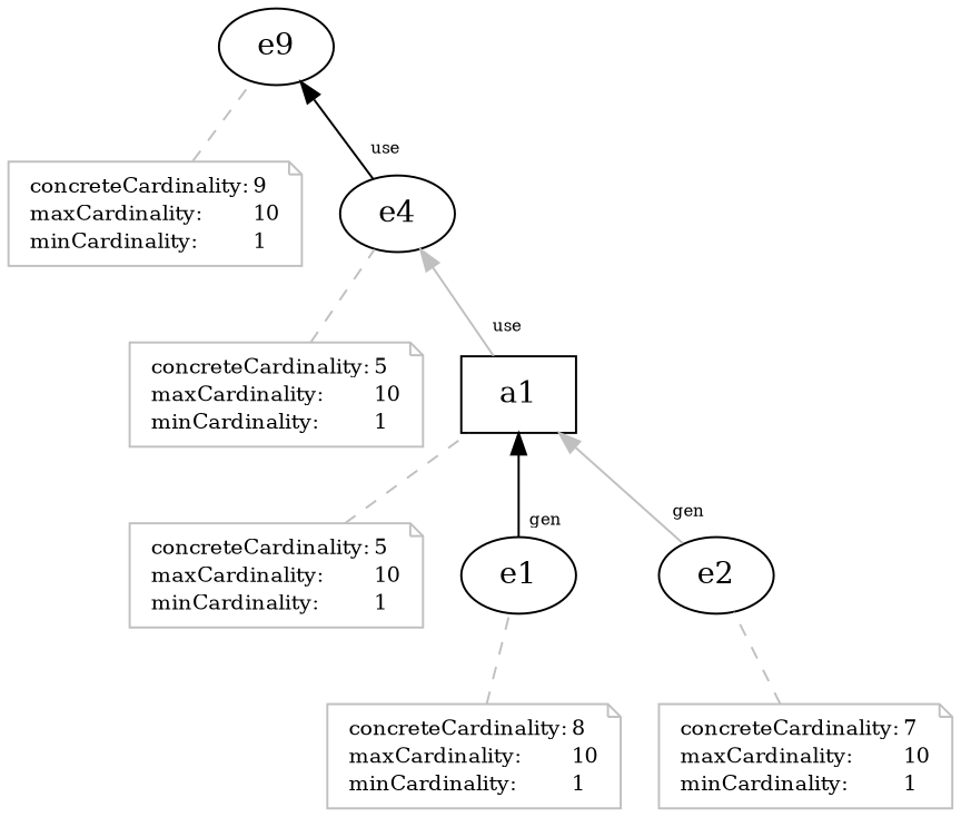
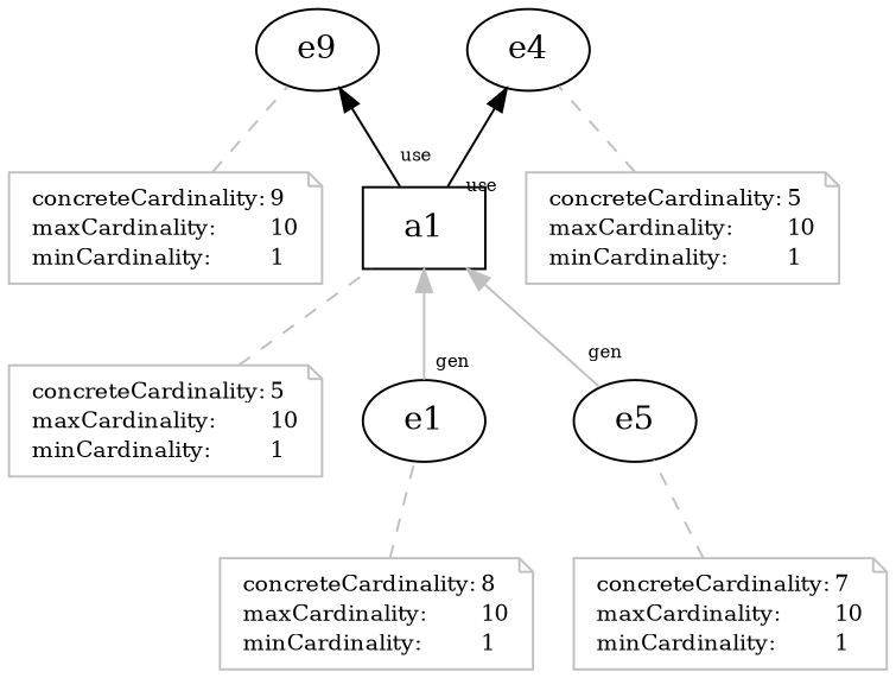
  digraph {
    rankdir=BT
    node [shape=note]
    edge [arrowhead=none color=gray style=dashed]
    n1 [label=a1 shape=polygon sides=4]
    n2 [label=e9 shape=""]
    n3 [label=e4 shape=""]
    n4 [color=gray fontcolor=black fontsize=10 label=<<TABLE cellpadding="0" border="0"> 	<TR> 	    <TD align="left">concreteCardinality:</TD> 	    <TD align="left">5</TD> 	</TR> 	<TR> 	    <TD align="left">maxCardinality:</TD> 	    <TD align="left">10</TD> 	</TR> 	<TR> 	    <TD align="left">minCardinality:</TD> 	    <TD align="left">1</TD> 	</TR>     </TABLE>>]
    n5 [label=e1 shape=""]
    n6 [color=gray fontcolor=black fontsize=10 label=<<TABLE cellpadding="0" border="0"> 	<TR> 	    <TD align="left">concreteCardinality:</TD> 	    <TD align="left">8</TD> 	</TR> 	<TR> 	    <TD align="left">maxCardinality:</TD> 	    <TD align="left">10</TD> 	</TR> 	<TR> 	    <TD align="left">minCardinality:</TD> 	    <TD align="left">1</TD> 	</TR>     </TABLE>>]
-   n7 [label=e2 shape=""]
+   n7 [label=e5 shape=""]
    n8 [color=gray fontcolor=black fontsize=10 label=<<TABLE cellpadding="0" border="0"> 	<TR> 	    <TD align="left">concreteCardinality:</TD> 	    <TD align="left">7</TD> 	</TR> 	<TR> 	    <TD align="left">maxCardinality:</TD> 	    <TD align="left">10</TD> 	</TR> 	<TR> 	    <TD align="left">minCardinality:</TD> 	    <TD align="left">1</TD> 	</TR>     </TABLE>>]
    n9 [color=gray fontcolor=black fontsize=10 label=<<TABLE cellpadding="0" border="0"> 	<TR> 	    <TD align="left">concreteCardinality:</TD> 	    <TD align="left">9</TD> 	</TR> 	<TR> 	    <TD align="left">maxCardinality:</TD> 	    <TD align="left">10</TD> 	</TR> 	<TR> 	    <TD align="left">minCardinality:</TD> 	    <TD align="left">1</TD> 	</TR>     </TABLE>>]
    n10 [color=gray fontcolor=black fontsize=10 label=<<TABLE cellpadding="0" border="0"> 	<TR> 	    <TD align="left">concreteCardinality:</TD> 	    <TD align="left">5</TD> 	</TR> 	<TR> 	    <TD align="left">maxCardinality:</TD> 	    <TD align="left">10</TD> 	</TR> 	<TR> 	    <TD align="left">minCardinality:</TD> 	    <TD align="left">1</TD> 	</TR>     </TABLE>>]
-   n3 -> n2 [labelangle=60.0 labeldistance=1.5 labelfontsize=8 rotation=20 taillabel=use arrowhead="" color="" style=""]
-   n1 -> n3 [labelangle=60.0 labeldistance=1.5 labelfontsize=8 rotation=20 taillabel=use arrowhead="" style=""]
+   n1 -> n2 [labelangle=60.0 labeldistance=1.5 labelfontsize=8 rotation=20 taillabel=use arrowhead="" color="" style=""]
+   n1 -> n3 [labelangle=60.0 labeldistance=1.5 labelfontsize=8 rotation=20 taillabel=use arrowhead="" color="" style=""]
    n4 -> n1
-   n5 -> n1 [labelangle=60.0 labeldistance=1.5 labelfontsize=8 rotation=20 taillabel=gen arrowhead="" color="" style=""]
+   n5 -> n1 [labelangle=60.0 labeldistance=1.5 labelfontsize=8 rotation=20 taillabel=gen arrowhead="" style=""]
    n6 -> n5
    n7 -> n1 [labelangle=60.0 labeldistance=1.5 labelfontsize=8 rotation=20 taillabel=gen arrowhead="" style=""]
    n8 -> n7
    n9 -> n2
    n10 -> n3
  }
